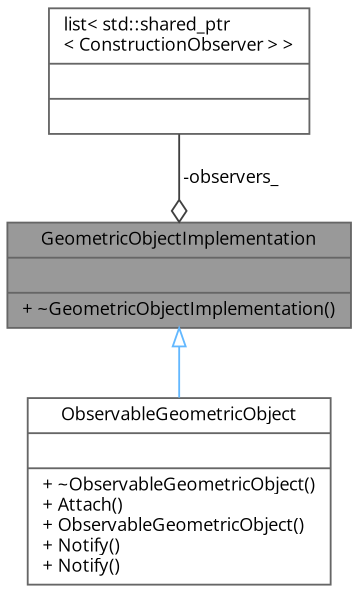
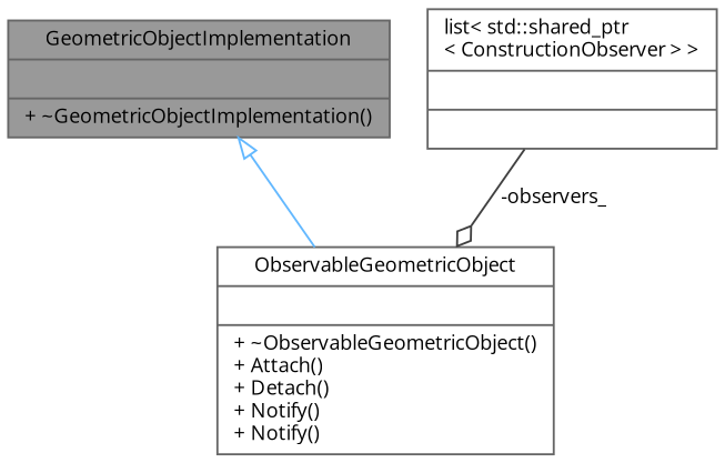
  digraph {
    fontname="Open Sans"
    node [color=gray40 fillcolor=white fontname="Open Sans" fontsize=10 shape=record style=filled]
    edge [fontname="Open Sans" fontsize=10 labelfontname=Helvetica labelfontsize=10 style=solid]
    n1 [fillcolor=grey60 fontcolor=black height=0.2 label="{GeometricObjectImplementation\n||+ ~GeometricObjectImplementation()\l}" width=0.4]
-   n2 [height=0.2 label="{ObservableGeometricObject\n||+ ~ObservableGeometricObject()\l+ Attach()\l+ ObservableGeometricObject()\l+ Notify()\l+ Notify()\l}" width=0.4]
+   n2 [height=0.2 label="{ObservableGeometricObject\n||+ ~ObservableGeometricObject()\l+ Attach()\l+ Detach()\l+ Notify()\l+ Notify()\l}" width=0.4]
    n3 [height=0.2 label="{list\< std::shared_ptr\l\< ConstructionObserver \> \>\n||}" width=0.4]
    n1 -> n2 [arrowtail=onormal color=steelblue1 dir=back]
-   n3 -> n1 [arrowhead=odiamond color=grey25 label=" -observers_"]
+   n3 -> n2 [arrowhead=odiamond color=grey25 label=" -observers_"]
  }
